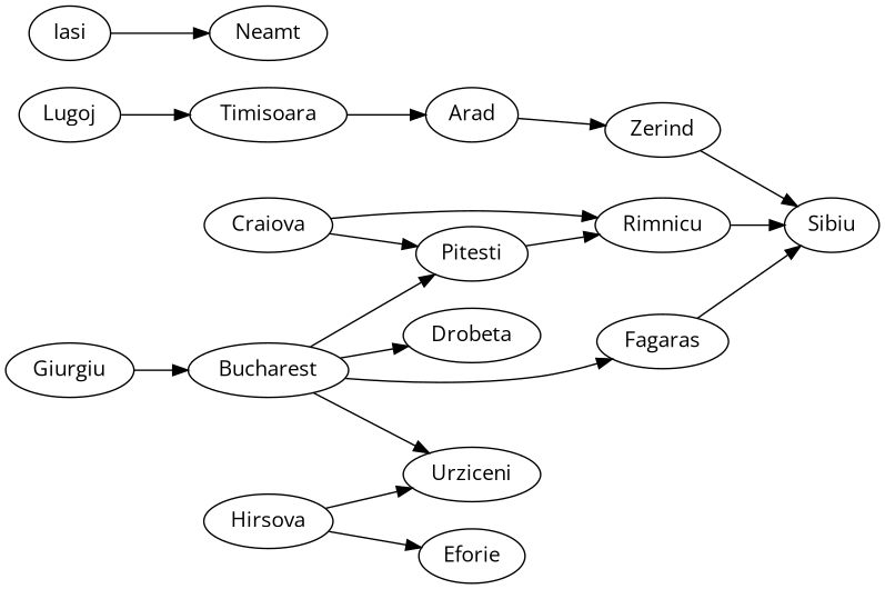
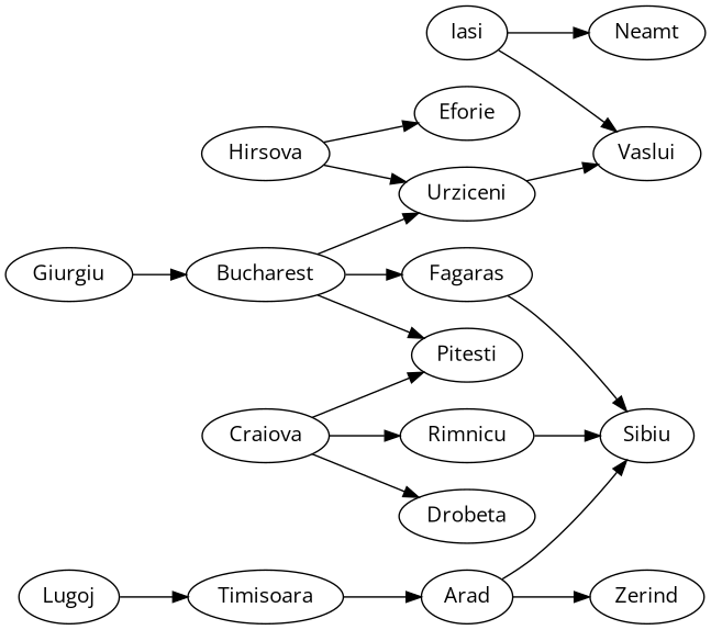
  digraph {
    fontname="Open Sans"
    rankdir=LR
    node [fontname="Open Sans"]
    edge [fontname="Open Sans"]
    Arad
    Zerind
    Sibiu
    Timisoara
    Bucharest
    Urziceni
    Pitesti
    Fagaras
+   Vaslui
    Rimnicu
    Giurgiu
    Craiova
    Drobeta
    Hirsova
    Eforie
    Iasi
    Neamt
    Lugoj
    Arad -> Zerind
-   Zerind -> Sibiu
+   Arad -> Sibiu
    Timisoara -> Arad
    Bucharest -> Urziceni
    Bucharest -> Pitesti
    Bucharest -> Fagaras
-   Pitesti -> Rimnicu
+   Urziceni -> Vaslui
    Fagaras -> Sibiu
    Rimnicu -> Sibiu
    Giurgiu -> Bucharest
    Craiova -> Pitesti
    Craiova -> Rimnicu
-   Bucharest -> Drobeta
+   Craiova -> Drobeta
    Hirsova -> Urziceni
    Hirsova -> Eforie
+   Iasi -> Vaslui
    Iasi -> Neamt
    Lugoj -> Timisoara
  }
